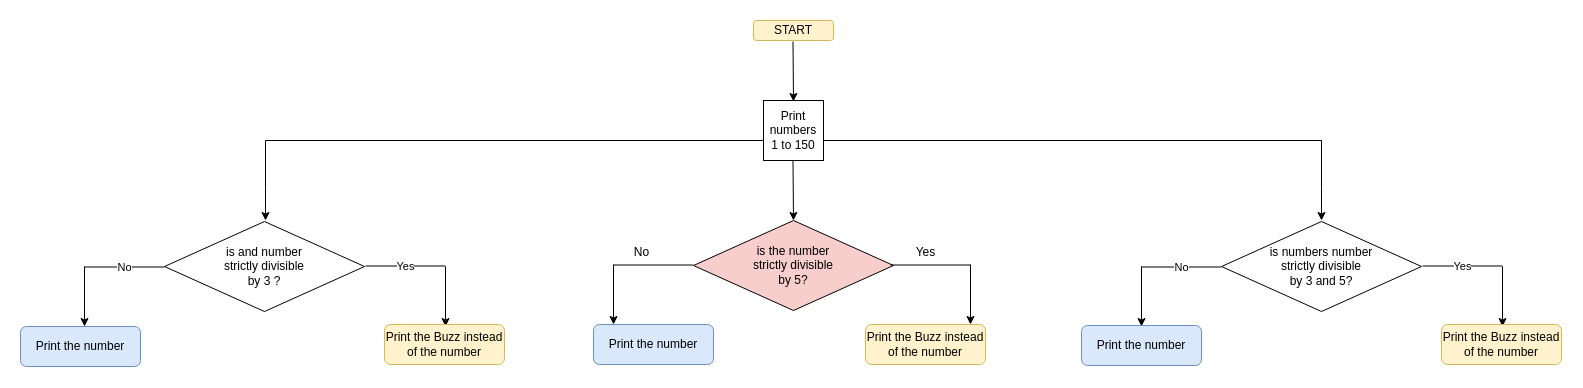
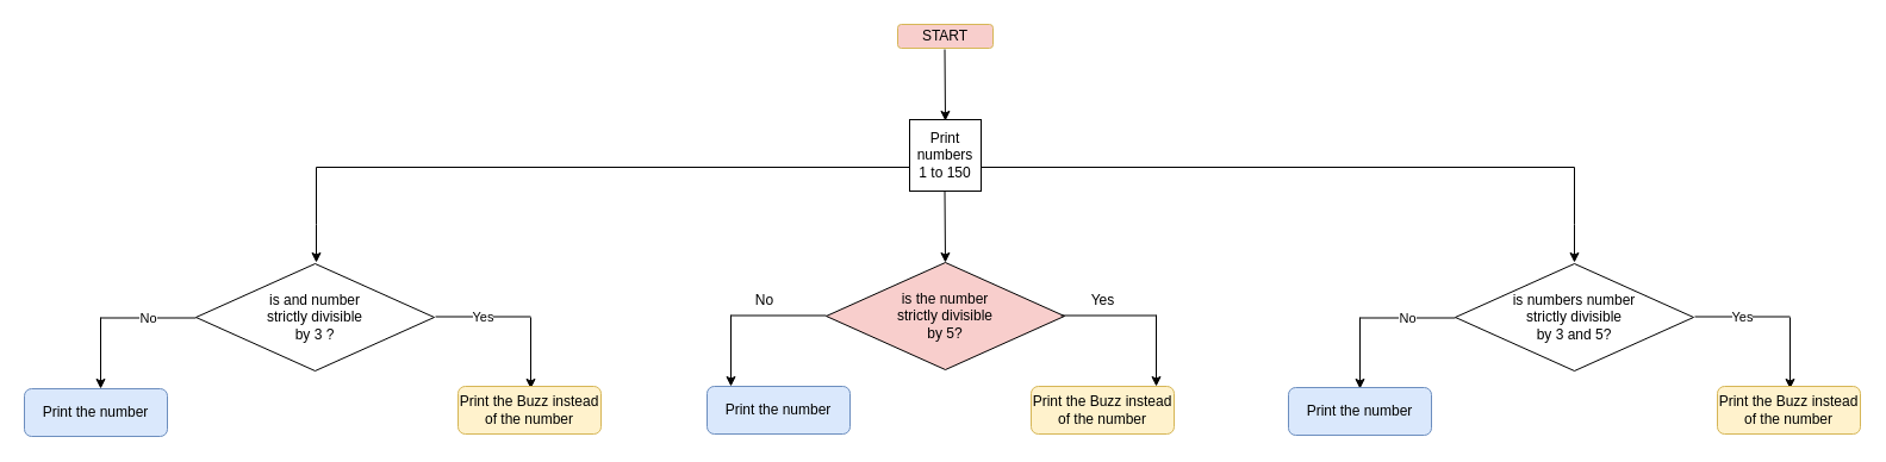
  <mxCell id="0" />
  <mxCell id="1" parent="0" />
- <mxCell id="2" value="START" style="rounded=1;whiteSpace=wrap;html=1;fillColor=#fff2cc;strokeColor=#d6b656;" vertex="1" parent="1"><mxGeometry x="753" y="20" width="80" height="20" as="geometry" /></mxCell>
+ <mxCell id="2" value="START" style="rounded=1;whiteSpace=wrap;html=1;fillColor=#f8cecc;strokeColor=#d6b656;" vertex="1" parent="1"><mxGeometry x="753" y="20" width="80" height="20" as="geometry" /></mxCell>
  <mxCell id="3" value="" style="endArrow=none;html=1;rounded=0;" edge="1" parent="1"><mxGeometry width="50" height="50" relative="1" as="geometry"><mxPoint x="823" y="140" as="sourcePoint" /><mxPoint x="1321" y="140" as="targetPoint" /></mxGeometry></mxCell>
  <mxCell id="4" value="" style="endArrow=classic;html=1;rounded=0;" edge="1" parent="1"><mxGeometry width="50" height="50" relative="1" as="geometry"><mxPoint x="792.5" y="41" as="sourcePoint" /><mxPoint x="793" y="101" as="targetPoint" /></mxGeometry></mxCell>
  <mxCell id="5" value="&lt;div&gt;is the number &lt;br&gt;&lt;/div&gt;&lt;div&gt;strictly divisible&lt;/div&gt;&lt;div&gt;by 5?&lt;br&gt;&lt;/div&gt;" style="rhombus;whiteSpace=wrap;html=1;fillColor=#f8cecc;" vertex="1" parent="1"><mxGeometry x="693" y="220" width="200" height="90" as="geometry" /></mxCell>
  <mxCell id="6" value="&lt;div&gt;Print numbers &lt;br&gt;&lt;/div&gt;&lt;div&gt;1 to 150&lt;/div&gt;" style="whiteSpace=wrap;html=1;aspect=fixed;" vertex="1" parent="1"><mxGeometry x="763" y="100" width="60" height="60" as="geometry" /></mxCell>
  <mxCell id="7" value="" style="endArrow=classic;html=1;rounded=0;" edge="1" parent="1"><mxGeometry width="50" height="50" relative="1" as="geometry"><mxPoint x="792.5" y="160" as="sourcePoint" /><mxPoint x="793" y="220" as="targetPoint" /></mxGeometry></mxCell>
  <mxCell id="8" value="" style="endArrow=none;html=1;rounded=0;" edge="1" parent="1"><mxGeometry width="50" height="50" relative="1" as="geometry"><mxPoint x="890" y="264.5" as="sourcePoint" /><mxPoint x="970" y="264.5" as="targetPoint" /></mxGeometry></mxCell>
  <mxCell id="9" value="" style="endArrow=none;html=1;rounded=0;" edge="1" parent="1"><mxGeometry width="50" height="50" relative="1" as="geometry"><mxPoint x="613" y="264.5" as="sourcePoint" /><mxPoint x="693" y="264.5" as="targetPoint" /></mxGeometry></mxCell>
  <mxCell id="10" value="" style="endArrow=classic;html=1;rounded=0;" edge="1" parent="1"><mxGeometry width="50" height="50" relative="1" as="geometry"><mxPoint x="613" y="264" as="sourcePoint" /><mxPoint x="613" y="324" as="targetPoint" /></mxGeometry></mxCell>
  <mxCell id="11" value="" style="endArrow=classic;html=1;rounded=0;" edge="1" parent="1"><mxGeometry width="50" height="50" relative="1" as="geometry"><mxPoint x="970" y="264" as="sourcePoint" /><mxPoint x="970" y="324" as="targetPoint" /></mxGeometry></mxCell>
  <mxCell id="12" value="No" style="text;html=1;align=center;verticalAlign=middle;resizable=0;points=[];autosize=1;strokeColor=none;fillColor=none;" vertex="1" parent="1"><mxGeometry x="625" y="236" width="32" height="32" as="geometry" /></mxCell>
  <mxCell id="13" value="Yes" style="text;html=1;align=center;verticalAlign=middle;resizable=0;points=[];autosize=1;strokeColor=none;fillColor=none;" vertex="1" parent="1"><mxGeometry x="905" y="236" width="40" height="32" as="geometry" /></mxCell>
  <mxCell id="14" value="Print the number" style="rounded=1;whiteSpace=wrap;html=1;fillColor=#dae8fc;strokeColor=#6c8ebf;" vertex="1" parent="1"><mxGeometry x="593" y="324" width="120" height="40" as="geometry" /></mxCell>
  <mxCell id="15" value="&lt;div&gt;Print the Buzz instead&lt;/div&gt;&lt;div&gt;of the number&lt;br&gt;&lt;/div&gt;" style="rounded=1;whiteSpace=wrap;html=1;fillColor=#fff2cc;strokeColor=#d6b656;" vertex="1" parent="1"><mxGeometry x="865" y="324" width="120" height="40" as="geometry" /></mxCell>
  <mxCell id="16" value="" style="endArrow=classic;html=1;rounded=0;" edge="1" parent="1"><mxGeometry width="50" height="50" relative="1" as="geometry"><mxPoint x="1321" y="140" as="sourcePoint" /><mxPoint x="1321" y="220" as="targetPoint" /><Array as="points"><mxPoint x="1321" y="188" /></Array></mxGeometry></mxCell>
  <mxCell id="17" value="&lt;div&gt;is numbers number &lt;br&gt;&lt;/div&gt;&lt;div&gt;strictly divisible&lt;/div&gt;&lt;div&gt;by 3 and 5?&lt;br&gt;&lt;/div&gt;" style="rhombus;whiteSpace=wrap;html=1;" vertex="1" parent="1"><mxGeometry x="1221" y="221" width="200" height="90" as="geometry" /></mxCell>
  <mxCell id="18" value="No" style="endArrow=none;html=1;rounded=0;" edge="1" parent="1"><mxGeometry width="50" height="50" relative="1" as="geometry"><mxPoint x="1141" y="266.5" as="sourcePoint" /><mxPoint x="1221" y="266.5" as="targetPoint" /></mxGeometry></mxCell>
  <mxCell id="19" value="" style="endArrow=classic;html=1;rounded=0;" edge="1" parent="1"><mxGeometry width="50" height="50" relative="1" as="geometry"><mxPoint x="1502" y="266" as="sourcePoint" /><mxPoint x="1502" y="326" as="targetPoint" /></mxGeometry></mxCell>
  <mxCell id="20" value="Yes" style="endArrow=none;html=1;rounded=0;" edge="1" parent="1"><mxGeometry width="50" height="50" relative="1" as="geometry"><mxPoint x="1422" y="265.5" as="sourcePoint" /><mxPoint x="1502" y="265.5" as="targetPoint" /></mxGeometry></mxCell>
  <mxCell id="21" value="" style="endArrow=classic;html=1;rounded=0;" edge="1" parent="1"><mxGeometry width="50" height="50" relative="1" as="geometry"><mxPoint x="1141" y="266" as="sourcePoint" /><mxPoint x="1141" y="326" as="targetPoint" /></mxGeometry></mxCell>
  <mxCell id="22" value="&lt;div&gt;Print the Buzz instead&lt;/div&gt;&lt;div&gt;of the number&lt;br&gt;&lt;/div&gt;" style="rounded=1;whiteSpace=wrap;html=1;fillColor=#fff2cc;strokeColor=#d6b656;" vertex="1" parent="1"><mxGeometry x="1441" y="324" width="120" height="40" as="geometry" /></mxCell>
  <mxCell id="23" value="Print the number" style="rounded=1;whiteSpace=wrap;html=1;fillColor=#dae8fc;strokeColor=#6c8ebf;" vertex="1" parent="1"><mxGeometry x="1081" y="325" width="120" height="40" as="geometry" /></mxCell>
  <mxCell id="24" value="" style="endArrow=none;html=1;rounded=0;" edge="1" parent="1"><mxGeometry width="50" height="50" relative="1" as="geometry"><mxPoint x="265" y="140" as="sourcePoint" /><mxPoint x="763" y="140" as="targetPoint" /></mxGeometry></mxCell>
  <mxCell id="25" value="" style="endArrow=classic;html=1;rounded=0;" edge="1" parent="1"><mxGeometry width="50" height="50" relative="1" as="geometry"><mxPoint x="265" y="140" as="sourcePoint" /><mxPoint x="265" y="220" as="targetPoint" /><Array as="points"><mxPoint x="265" y="188" /></Array></mxGeometry></mxCell>
  <mxCell id="26" value="&lt;div&gt;is and number &lt;br&gt;&lt;/div&gt;&lt;div&gt;strictly divisible&lt;/div&gt;&lt;div&gt;by 3 ?&lt;br&gt;&lt;/div&gt;" style="rhombus;whiteSpace=wrap;html=1;" vertex="1" parent="1"><mxGeometry x="164" y="221" width="200" height="90" as="geometry" /></mxCell>
  <mxCell id="27" value="No" style="endArrow=none;html=1;rounded=0;" edge="1" parent="1"><mxGeometry width="50" height="50" relative="1" as="geometry"><mxPoint x="84" y="266.5" as="sourcePoint" /><mxPoint x="164" y="266.5" as="targetPoint" /></mxGeometry></mxCell>
  <mxCell id="28" value="" style="endArrow=classic;html=1;rounded=0;" edge="1" parent="1"><mxGeometry width="50" height="50" relative="1" as="geometry"><mxPoint x="445" y="266" as="sourcePoint" /><mxPoint x="445" y="326" as="targetPoint" /></mxGeometry></mxCell>
  <mxCell id="29" value="Yes" style="endArrow=none;html=1;rounded=0;" edge="1" parent="1"><mxGeometry width="50" height="50" relative="1" as="geometry"><mxPoint x="365" y="265.5" as="sourcePoint" /><mxPoint x="445" y="265.5" as="targetPoint" /></mxGeometry></mxCell>
  <mxCell id="30" value="" style="endArrow=classic;html=1;rounded=0;" edge="1" parent="1"><mxGeometry width="50" height="50" relative="1" as="geometry"><mxPoint x="84" y="266" as="sourcePoint" /><mxPoint x="84" y="326" as="targetPoint" /></mxGeometry></mxCell>
  <mxCell id="31" value="&lt;div&gt;Print the Buzz instead&lt;/div&gt;&lt;div&gt;of the number&lt;br&gt;&lt;/div&gt;" style="rounded=1;whiteSpace=wrap;html=1;fillColor=#fff2cc;strokeColor=#d6b656;" vertex="1" parent="1"><mxGeometry x="384" y="324" width="120" height="40" as="geometry" /></mxCell>
  <mxCell id="32" value="Print the number" style="rounded=1;whiteSpace=wrap;html=1;fillColor=#dae8fc;strokeColor=#6c8ebf;" vertex="1" parent="1"><mxGeometry x="20" y="326" width="120" height="40" as="geometry" /></mxCell>
